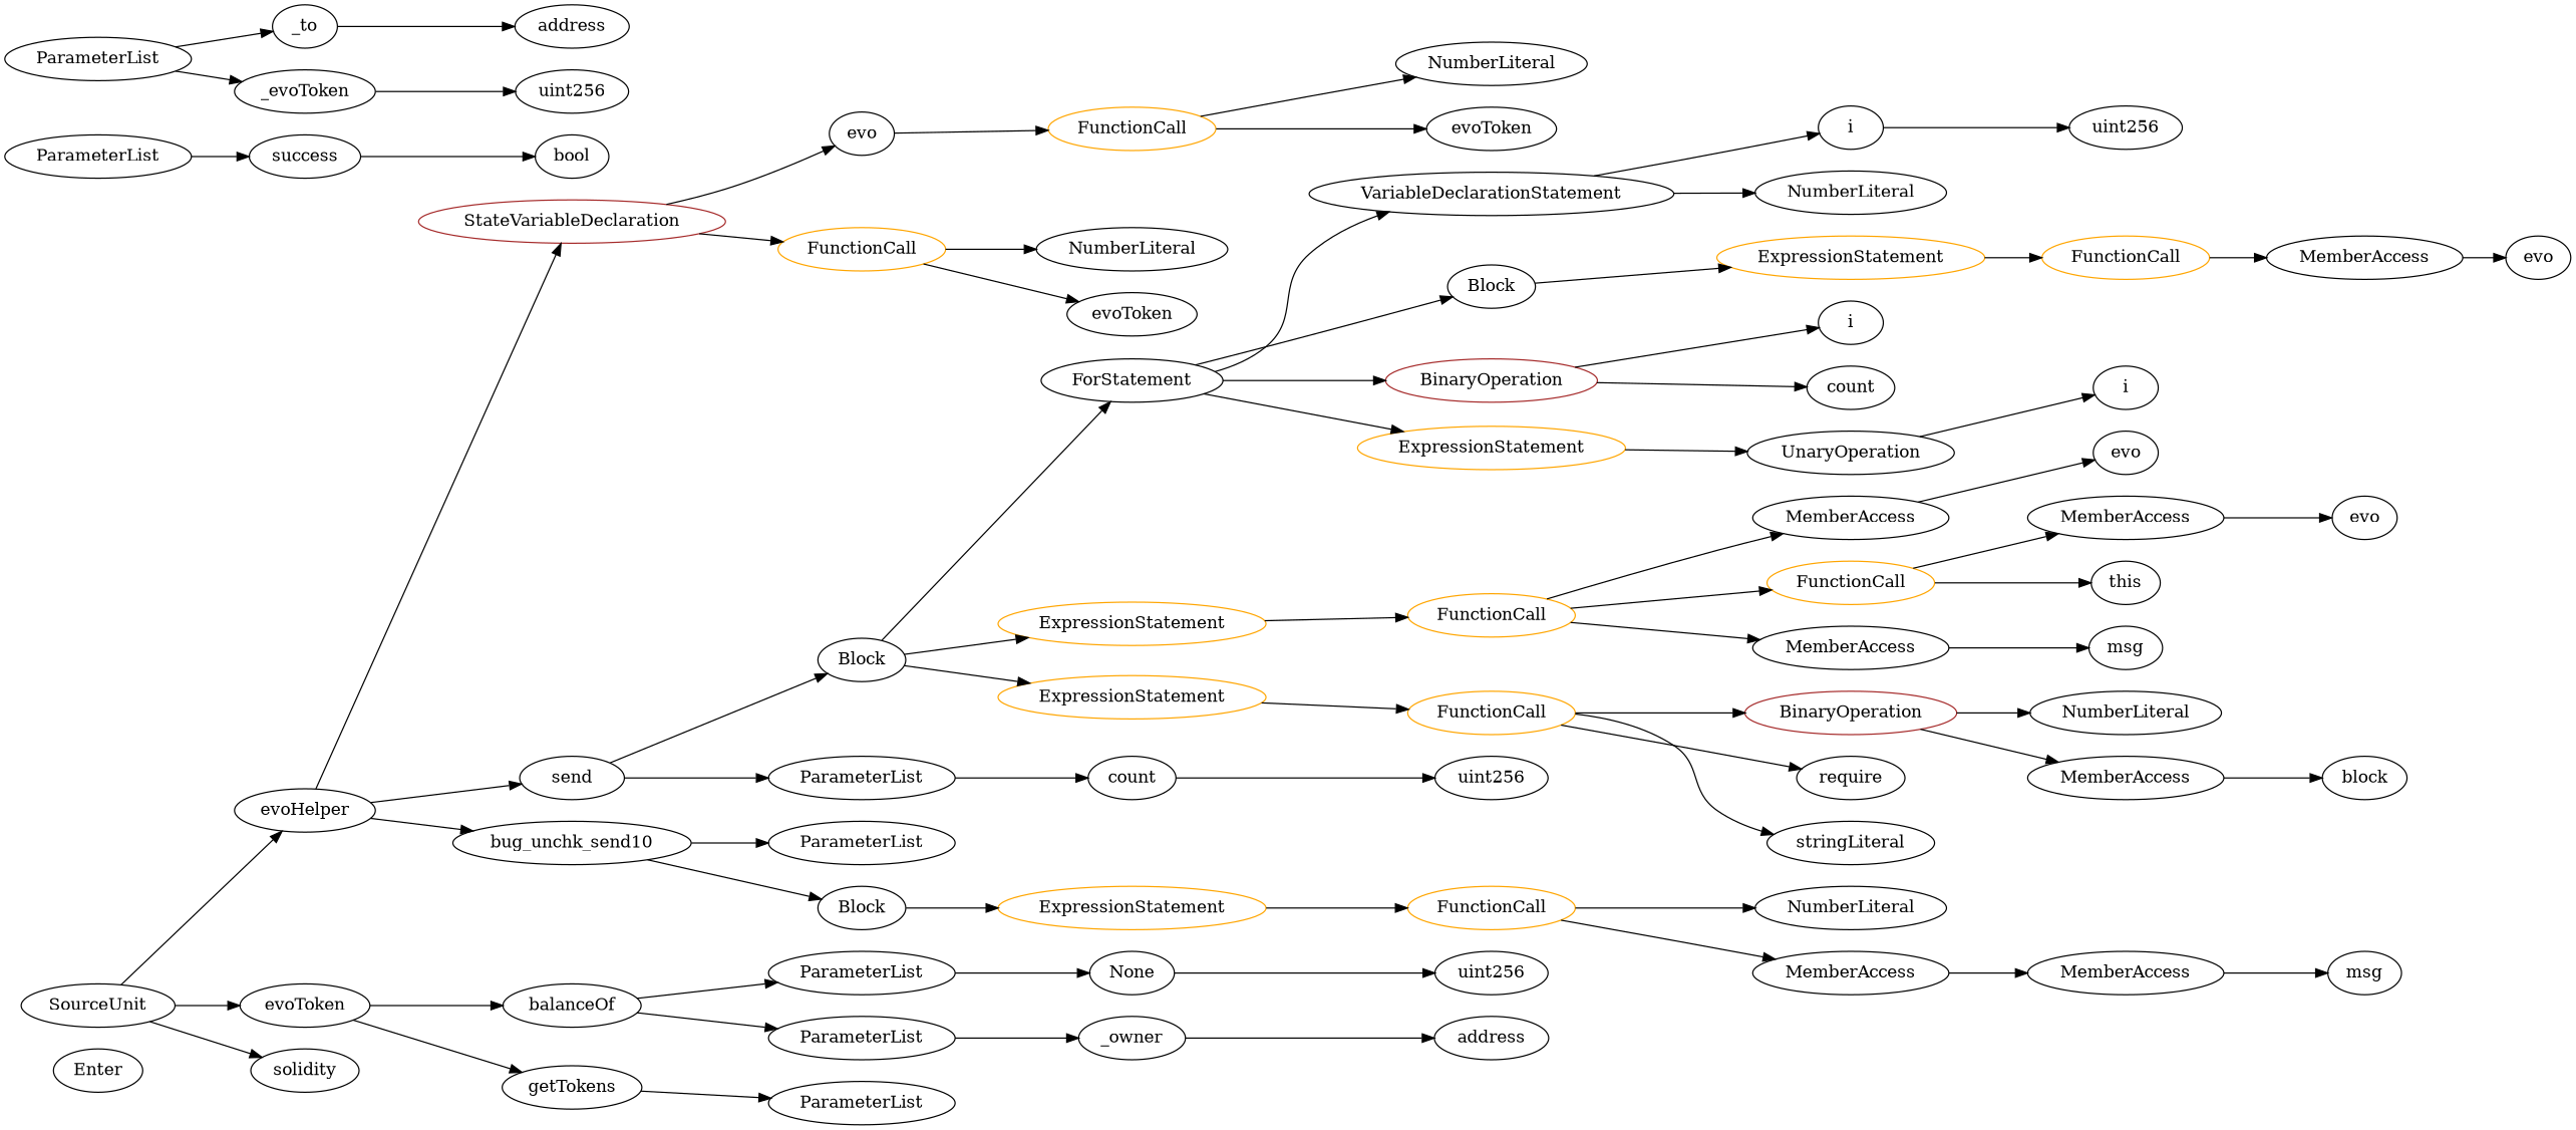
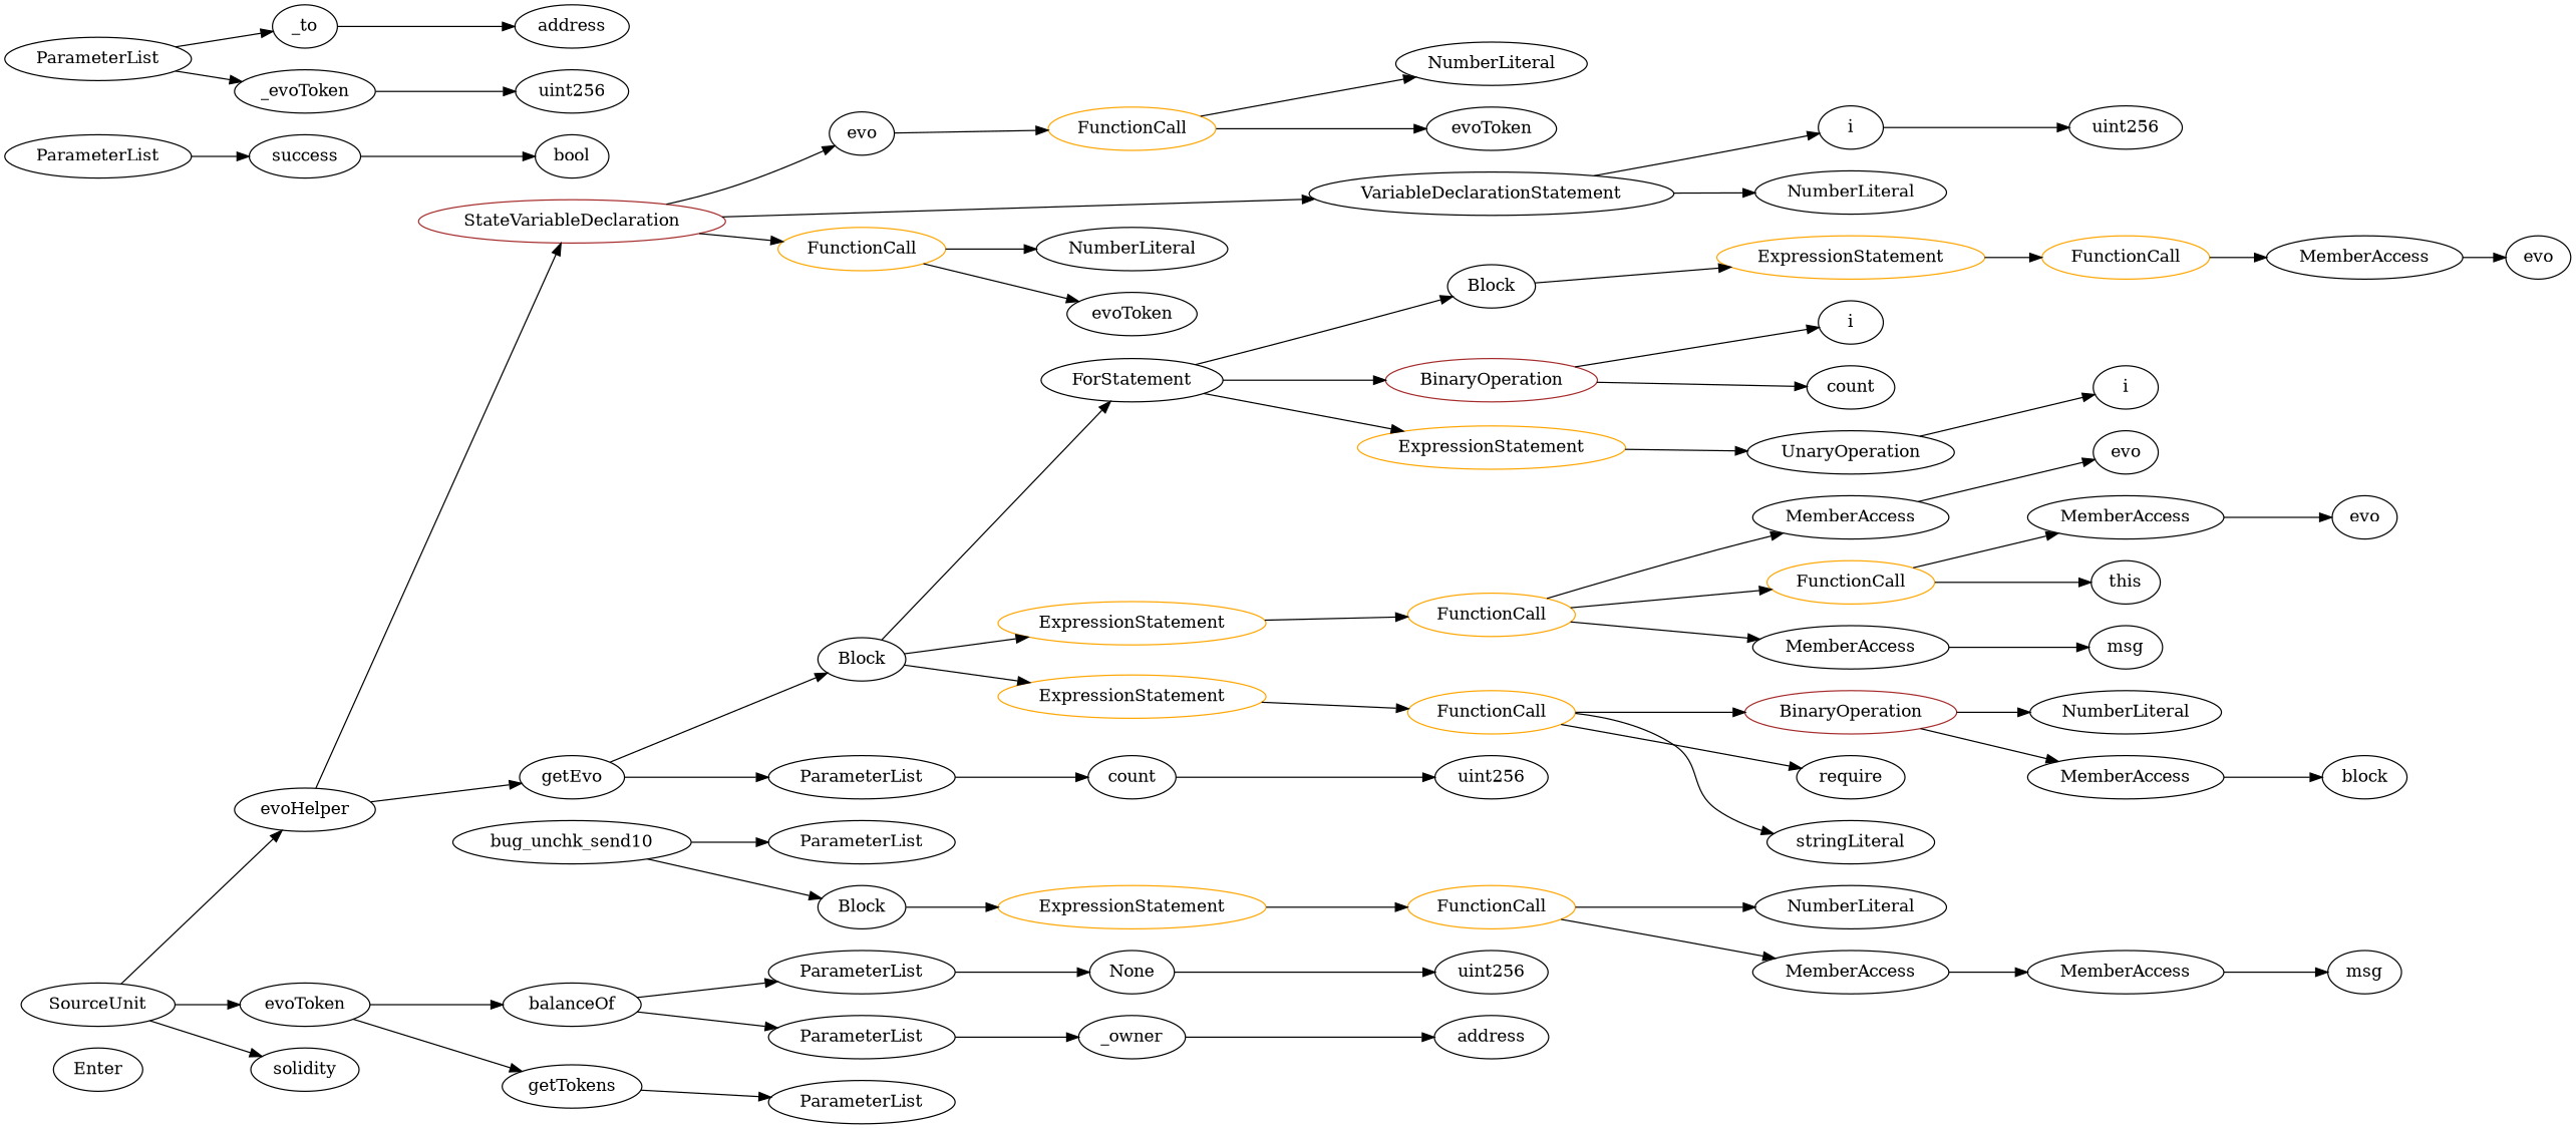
  strict digraph {
    rankdir=LR
    node [color=black]
    Enter [height=0.5 width=0.83628 color=""]
    n2 [height=0.5 label=NumberLiteral width=1.765]
    n3 [height=0.5 label=evo width=0.75]
    n4 [height=0.5 label=evo width=0.75]
    n5 [color=orange height=0.5 label=FunctionCall width=1.6125]
    n6 [height=0.5 label=NumberLiteral width=1.765]
    n7 [height=0.5 label=evoToken width=1.3353]
    n8 [height=0.5 label=ParameterList width=1.7095]
    n9 [height=0.5 label=success width=1.1135]
    n10 [height=0.5 label=bool width=0.76697]
    n11 [height=0.5 label=ForStatement width=1.6818]
    n12 [color=orange height=0.5 label=ExpressionStatement width=2.458]
    n13 [height=0.5 label=Block width=0.90558]
    n14 [height=0.5 label=VariableDeclarationStatement width=3.3174]
    n15 [color=brown height=0.5 label=BinaryOperation width=1.9867]
    n16 [height=0.5 label=UnaryOperation width=1.9452]
    n17 [color=orange height=0.5 label=ExpressionStatement width=2.458]
    n18 [height=0.5 label=i width=0.75]
    n19 [height=0.5 label=count width=0.87786]
    n20 [height=0.5 label=i width=0.75]
    n21 [height=0.5 label=i width=0.75]
    n22 [color=orange height=0.5 label=FunctionCall width=1.6125]
    n23 [height=0.5 label=uint256 width=1.0442]
    n24 [height=0.5 label=stringLiteral width=1.5016]
    n25 [height=0.5 label=evoToken width=1.3353]
    n26 [height=0.5 label=balanceOf width=1.3491]
    n27 [height=0.5 label=getTokens width=1.3769]
    n28 [height=0.5 label=ParameterList width=1.7095]
    n29 [height=0.5 label=ParameterList width=1.7095]
    n30 [height=0.5 label=ParameterList width=1.7095]
    n31 [height=0.5 label=_owner width=1.0719]
    n32 [height=0.5 label=None width=0.85014]
    n33 [height=0.5 label=ParameterList width=1.7095]
    n34 [height=0.5 label=_to width=0.75]
    n35 [height=0.5 label=_evoToken width=1.1967]
    n36 [height=0.5 label=MemberAccess width=1.9174]
    n37 [height=0.5 label=evo width=0.75]
    n38 [height=0.5 label=solidity width=1.0442]
    n39 [color=orange height=0.5 label=FunctionCall width=1.6125]
    n40 [color=brown height=0.5 label=BinaryOperation width=1.9867]
    n41 [height=0.5 label=require width=1.0026]
    n42 [height=0.5 label=NumberLiteral width=1.765]
    n43 [height=0.5 label=MemberAccess width=1.9174]
    n44 [height=0.5 label=block width=0.87786]
    n45 [color=orange height=0.5 label=ExpressionStatement width=2.458]
    n46 [color=orange height=0.5 label=FunctionCall width=1.6125]
    n47 [height=0.5 label=NumberLiteral width=1.765]
    n48 [height=0.5 label=MemberAccess width=1.9174]
    n49 [height=0.5 label=MemberAccess width=1.9174]
    n50 [height=0.5 label=evoHelper width=1.3491]
    n51 [height=0.5 label=bug_unchk_send10 width=2.3194]
    n52 [color=brown height=0.5 label=StateVariableDeclaration width=2.8184]
-   n53 [height=0.5 label=send width=1.0165]
+   n53 [height=0.5 label=getEvo width=1.0165]
    n54 [height=0.5 label=Block width=0.90558]
    n55 [height=0.5 label=ParameterList width=1.7095]
    n56 [color=orange height=0.5 label=FunctionCall width=1.6125]
    n57 [height=0.5 label=ParameterList width=1.7095]
    n58 [height=0.5 label=Block width=0.90558]
    n59 [height=0.5 label=evoToken width=1.3353]
    n60 [height=0.5 label=NumberLiteral width=1.765]
    n61 [height=0.5 label=count width=0.87786]
    n62 [color=orange height=0.5 label=ExpressionStatement width=2.458]
    n63 [color=orange height=0.5 label=ExpressionStatement width=2.458]
    n64 [height=0.5 label=address width=1.0996]
    n65 [height=0.5 label=uint256 width=1.0442]
    n66 [color=orange height=0.5 label=FunctionCall width=1.6125]
    n67 [height=0.5 label=MemberAccess width=1.9174]
    n68 [height=0.5 label=MemberAccess width=1.9174]
    n69 [color=orange height=0.5 label=FunctionCall width=1.6125]
    n70 [height=0.5 label=msg width=0.75]
    n71 [height=0.5 label=evo width=0.75]
    n72 [height=0.5 label=this width=0.75]
    n73 [height=0.5 label=MemberAccess width=1.9174]
    n74 [height=0.5 label=msg width=0.75]
    n75 [height=0.5 label=uint256 width=1.0442]
    n76 [height=0.5 label=address width=1.0996]
    n77 [height=0.5 label=uint256 width=1.0442]
    n78 [height=0.5 label=SourceUnit width=1.46]
    n4 -> n5
    n5 -> n6
    n5 -> n7
    n8 -> n9
    n9 -> n10
    n11 -> n12
    n11 -> n13
-   n11 -> n14
+   n52 -> n14
    n11 -> n15
    n12 -> n16
    n13 -> n17
    n14 -> n2
    n14 -> n18
    n15 -> n19
    n15 -> n20
    n16 -> n21
    n17 -> n22
    n18 -> n23
    n22 -> n36
    n25 -> n26
    n25 -> n27
    n26 -> n28
    n26 -> n29
    n27 -> n30
    n28 -> n31
    n29 -> n32
    n31 -> n64
    n32 -> n65
    n33 -> n34
    n33 -> n35
    n34 -> n76
    n35 -> n75
    n36 -> n3
    n39 -> n24
    n39 -> n40
    n39 -> n41
    n40 -> n42
    n40 -> n43
    n43 -> n44
    n45 -> n46
    n46 -> n47
    n46 -> n48
    n48 -> n49
    n49 -> n74
-   n50 -> n51
    n50 -> n52
    n50 -> n53
    n51 -> n54
    n51 -> n55
    n52 -> n4
    n52 -> n56
    n53 -> n57
    n53 -> n58
    n54 -> n45
    n56 -> n59
    n56 -> n60
    n57 -> n61
    n58 -> n11
    n58 -> n62
    n58 -> n63
    n61 -> n77
    n62 -> n66
    n63 -> n39
    n66 -> n67
    n66 -> n68
    n66 -> n69
    n67 -> n70
    n68 -> n71
    n69 -> n72
    n69 -> n73
    n73 -> n37
    n78 -> n25
    n78 -> n38
    n78 -> n50
  }
